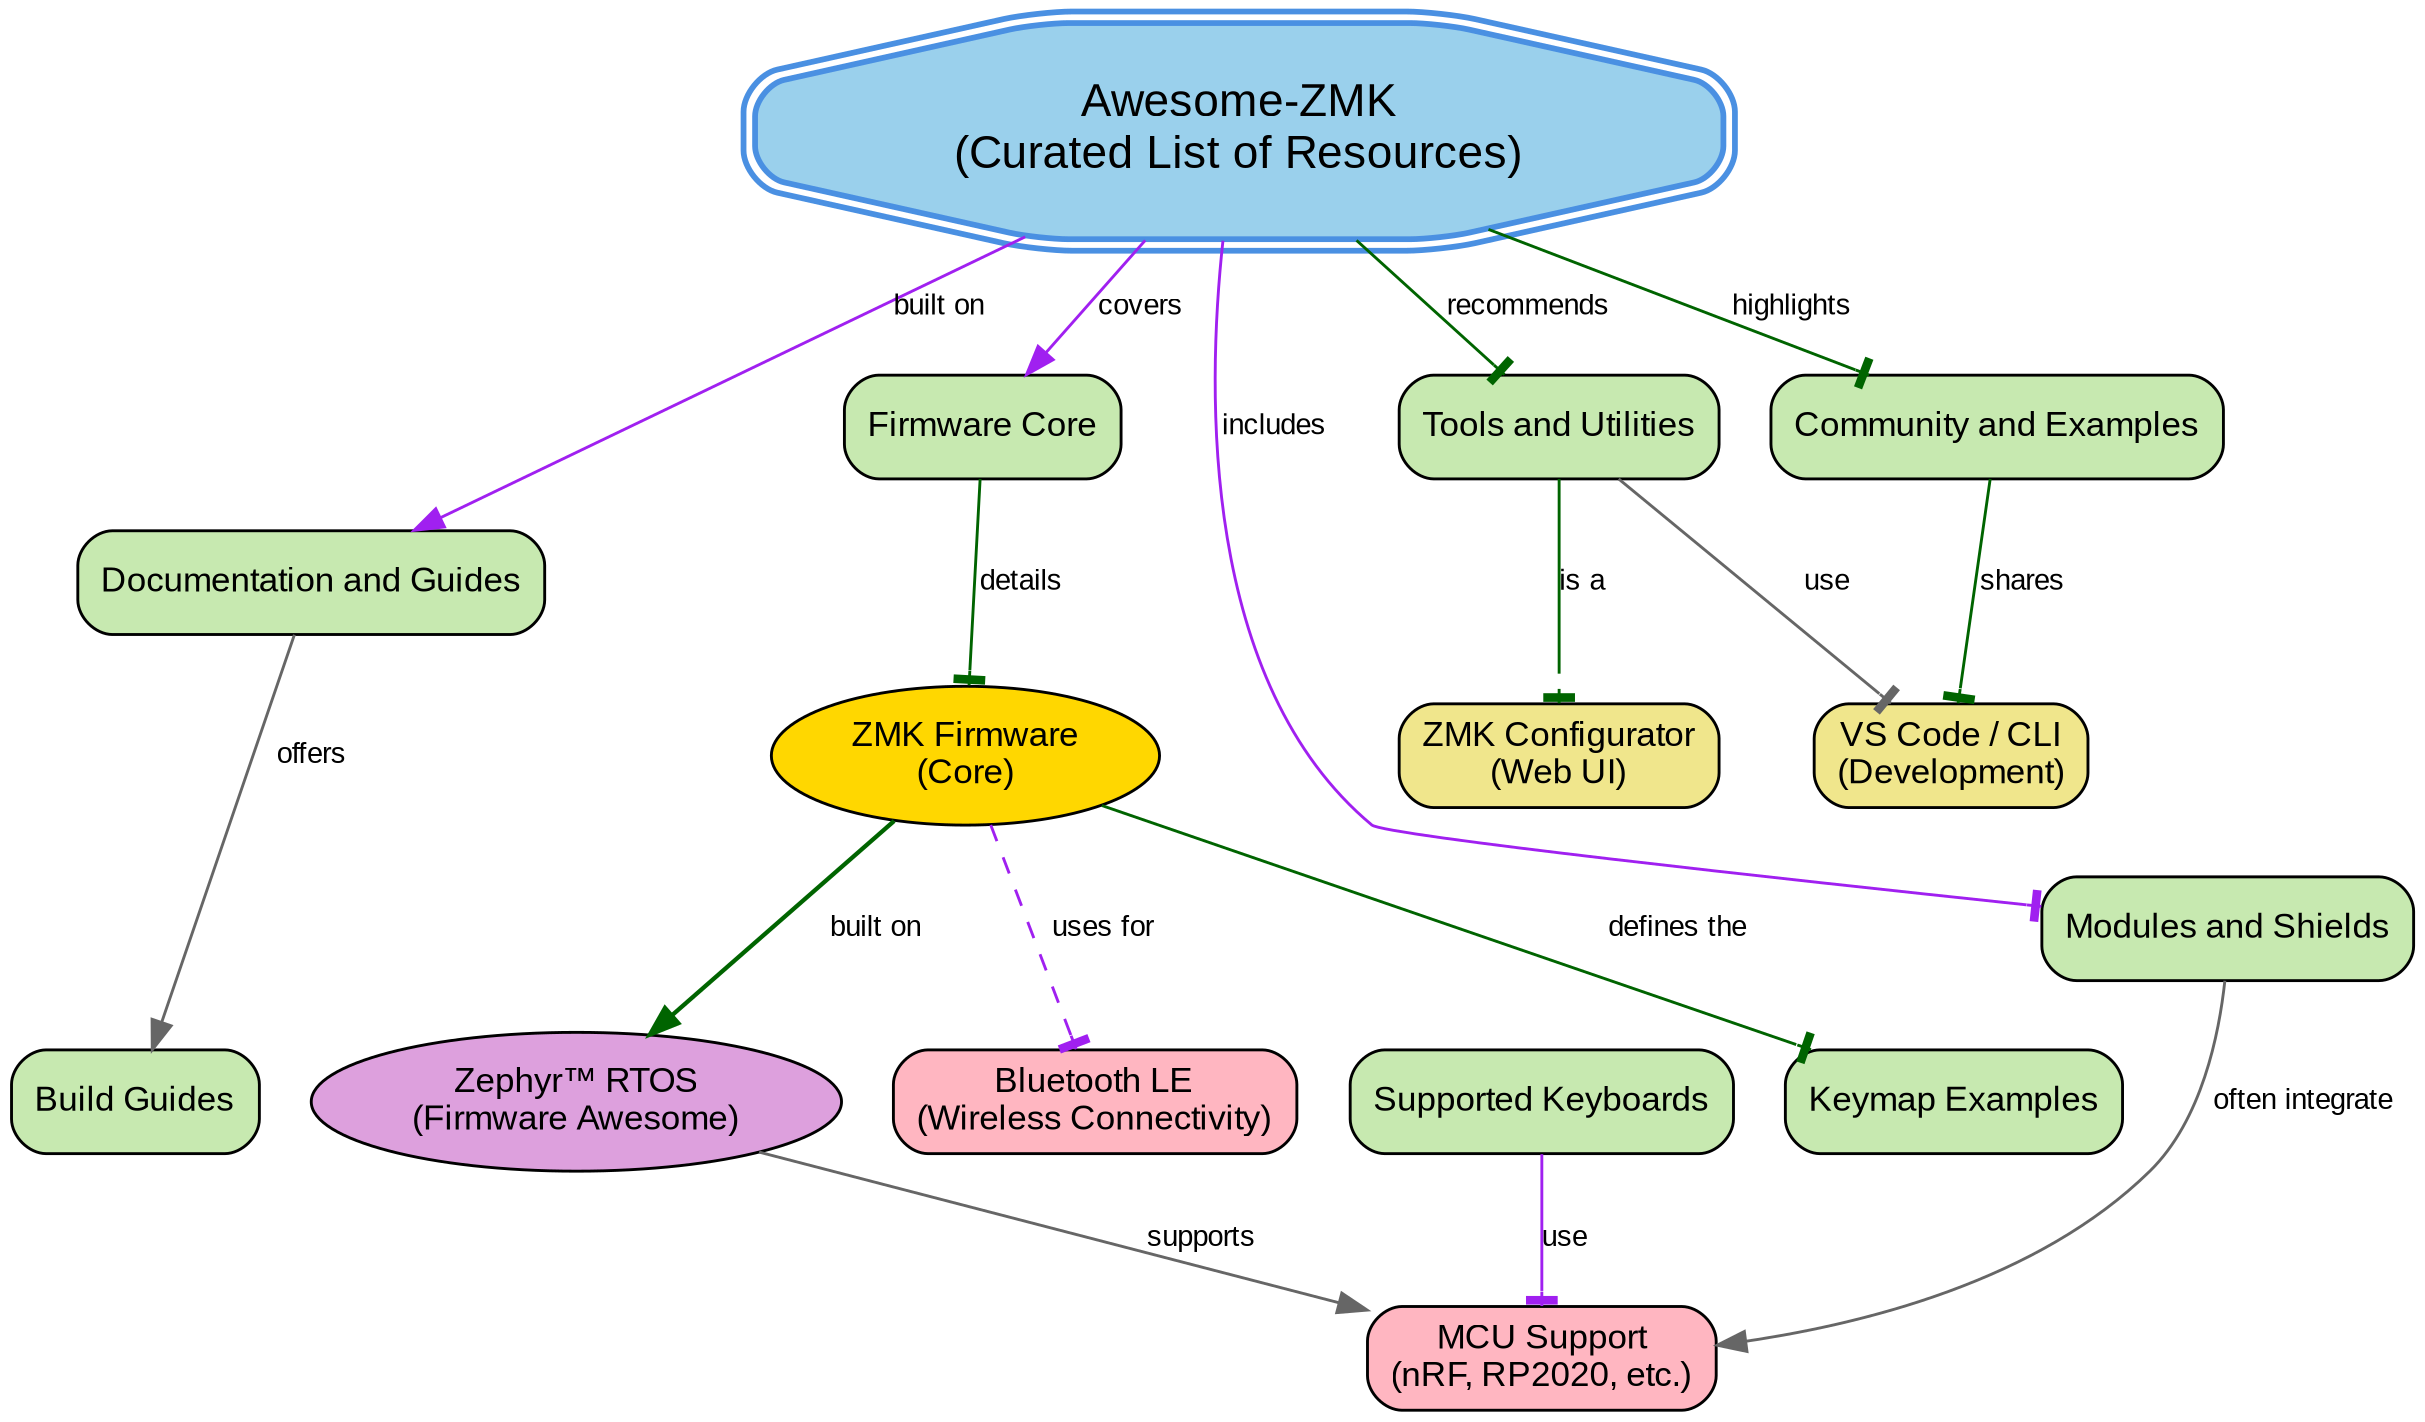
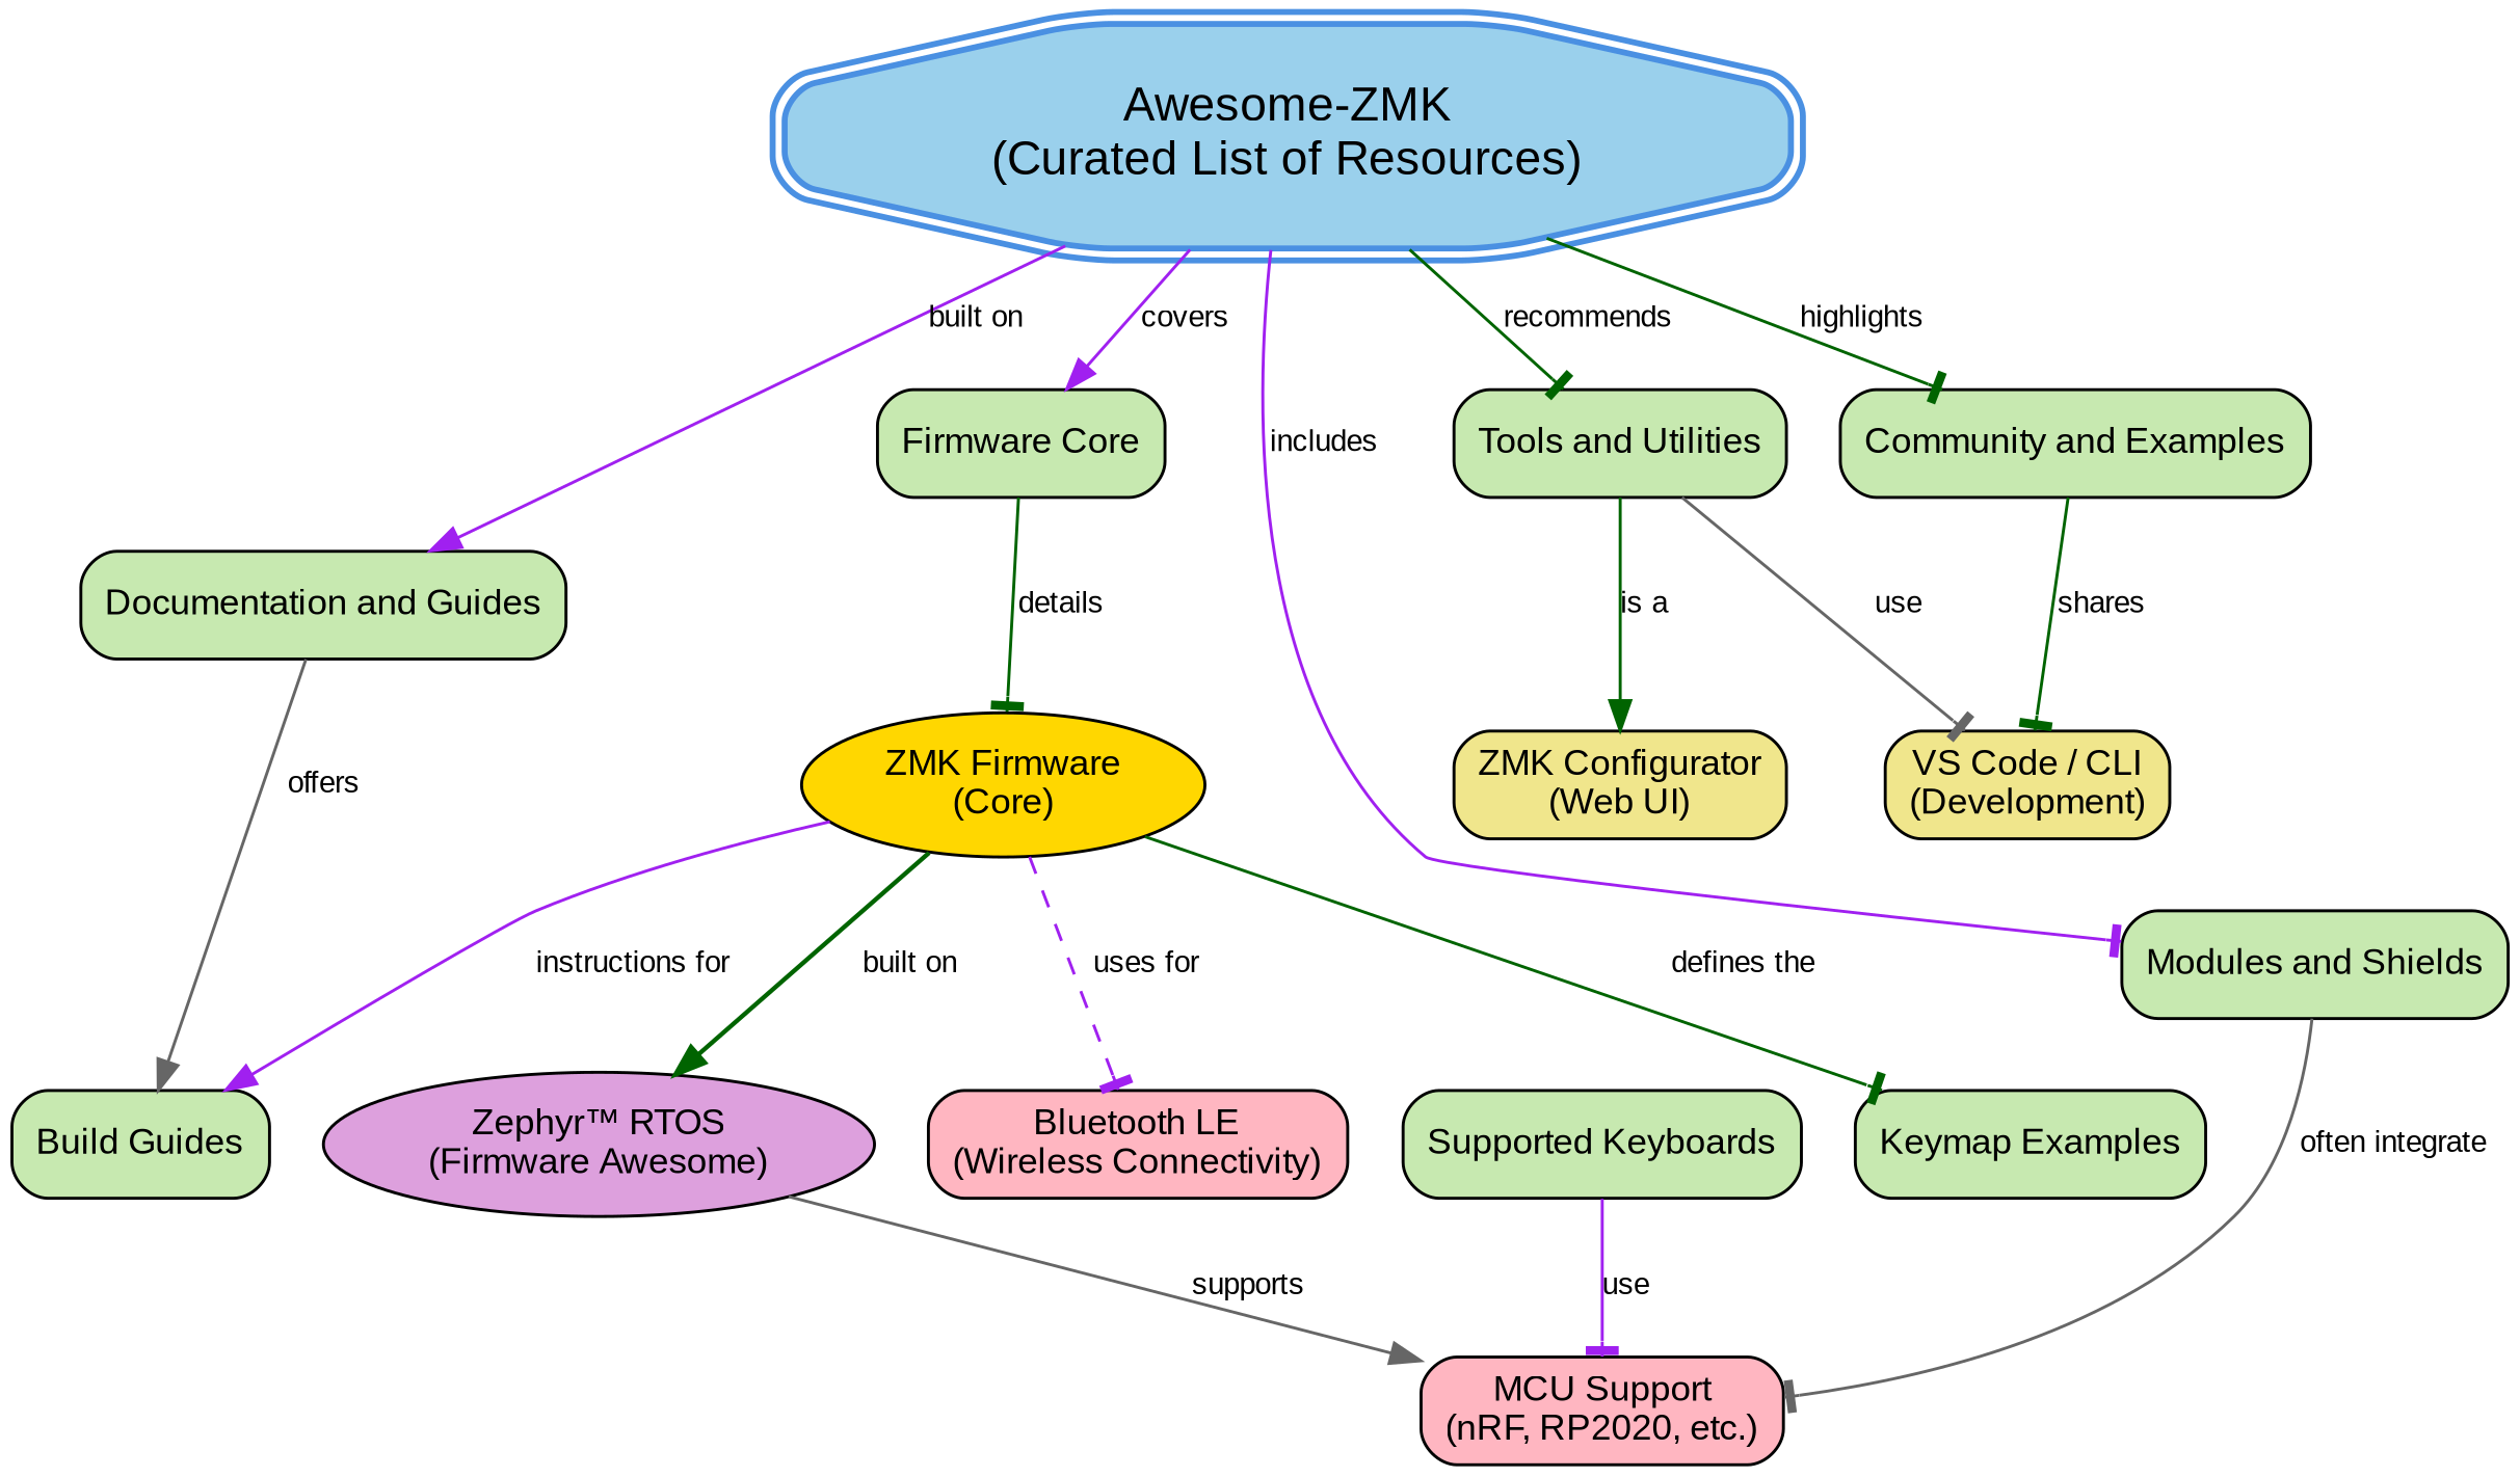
  digraph {
    rankdir=TB
    node [fillcolor="#C7E9B0" fontname=Arial fontsize=12 shape=box style="filled,rounded"]
    edge [arrowhead=tee color=darkgreen fontname=Arial fontsize=10]
    n1 [color="#4A90E2" fillcolor="#9AD0EC" fontsize=16 label="Awesome-ZMK\n(Curated List of Resources)" penwidth=2 shape=doubleoctagon style="filled,rounded,bold"]
    n2 [label="Firmware Core"]
    n3 [label="Modules and Shields"]
    n4 [label="Tools and Utilities"]
    n5 [label="Documentation and Guides"]
    n6 [label="Community and Examples"]
    n7 [fillcolor="#FFD700" label="ZMK Firmware\n(Core)" shape=ellipse]
    n8 [label="Supported Keyboards"]
    n9 [fillcolor="#FFB6C1" label="MCU Support\n(nRF, RP2020, etc.)"]
    n10 [fillcolor="#F0E68C" label="ZMK Configurator\n(Web UI)"]
    n11 [fillcolor="#F0E68C" label="VS Code / CLI\n(Development)"]
    n12 [label="Build Guides"]
    n13 [label="Keymap Examples"]
    n14 [fillcolor="#DDA0DD" label="Zephyr™ RTOS\n(Firmware Awesome)" shape=ellipse]
    n15 [fillcolor="#FFB6C1" label="Bluetooth LE\n(Wireless Connectivity)"]
    n1 -> n2 [arrowhead=normal color=purple label=covers]
    n1 -> n3 [color=purple label=includes]
    n1 -> n4 [label=recommends]
    n1 -> n5 [arrowhead=normal color=purple label="built on"]
    n1 -> n6 [label=highlights]
    n2 -> n7 [label=details]
-   n3 -> n9 [arrowhead=normal color=gray40 label="often integrate"]
-   n4 -> n10 [label="is a"]
+   n3 -> n9 [color=gray40 label="often integrate"]
+   n4 -> n10 [arrowhead=normal label="is a"]
    n4 -> n11 [color=gray40 label=use]
    n5 -> n12 [arrowhead=normal color=gray40 label=offers]
    n6 -> n11 [label=shares]
+   n7 -> n12 [arrowhead=normal color=purple label="instructions for"]
    n7 -> n13 [label="defines the"]
    n7 -> n14 [arrowhead=normal label="built on" penwidth=1.5]
    n7 -> n15 [color=purple label="uses for" style=dashed]
    n8 -> n9 [color=purple label=use]
    n14 -> n9 [arrowhead=normal color=gray40 label=supports]
  }
